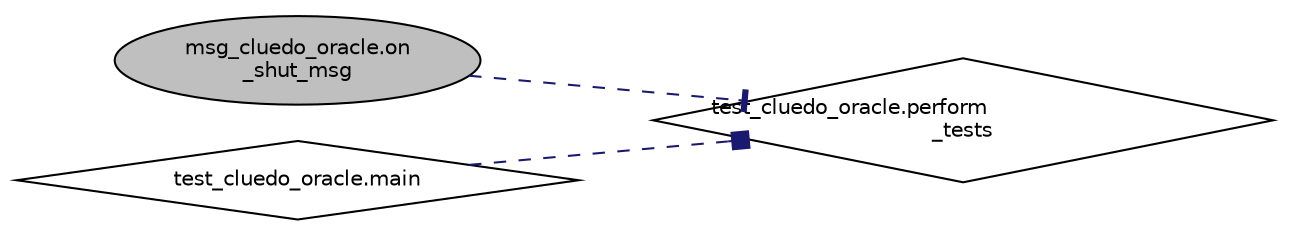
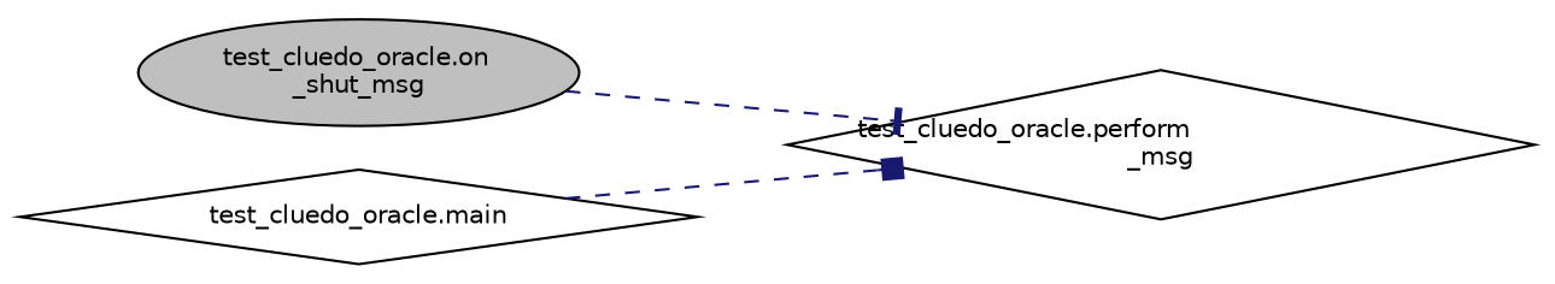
  digraph {
    rankdir=LR
    node [color=black fillcolor=white fontname=Helvetica fontsize=10 shape=diamond style=filled]
    edge [color=midnightblue fontname=Helvetica fontsize=10 labelfontname=Helvetica labelfontsize=10 style=dashed]
-   n1 [fillcolor=grey75 fontcolor=black height=0.2 label="msg_cluedo_oracle.on\l_shut_msg" shape=ellipse width=0.4]
-   n2 [height=0.2 label="test_cluedo_oracle.perform\l_tests" width=0.4]
+   n1 [fillcolor=grey75 fontcolor=black height=0.2 label="test_cluedo_oracle.on\l_shut_msg" shape=ellipse width=0.4]
+   n2 [height=0.2 label="test_cluedo_oracle.perform\l_msg" width=0.4]
    n3 [height=0.2 label="test_cluedo_oracle.main" width=0.4]
    n1 -> n2 [arrowhead=tee]
    n3 -> n2 [arrowhead=box]
  }
